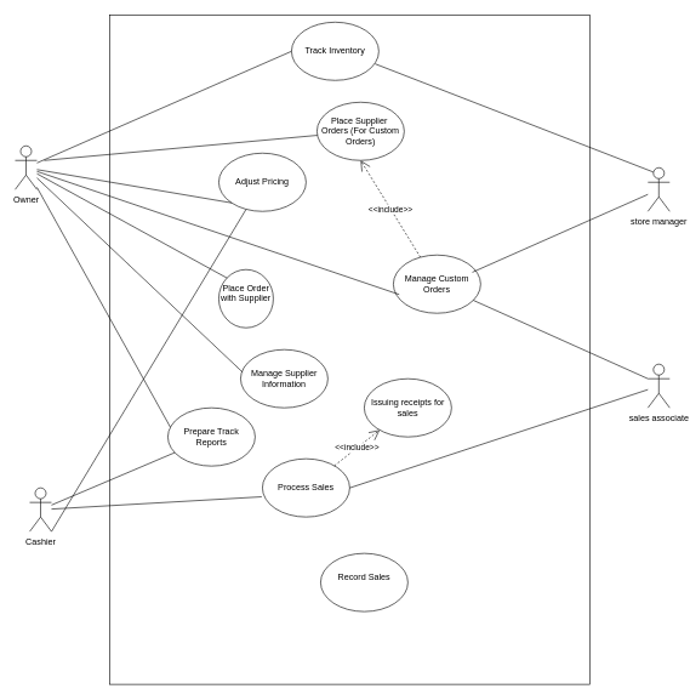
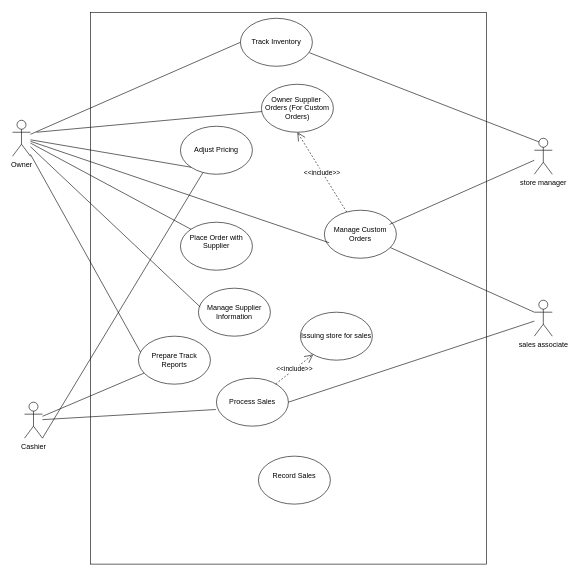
  <mxCell id="0" />
  <mxCell id="1" parent="0" />
  <mxCell id="2" value="" style="rounded=0;whiteSpace=wrap;html=1;" parent="1" vertex="1"><mxGeometry x="150" y="20" width="660" height="920" as="geometry" /></mxCell>
  <mxCell id="3" value="Owner" style="shape=umlActor;verticalLabelPosition=bottom;verticalAlign=top;html=1;outlineConnect=0;" parent="1" vertex="1"><mxGeometry x="20" width="30" height="60" as="geometry" y="200" /></mxCell>
  <mxCell id="4" value="Track Inventory" style="ellipse;whiteSpace=wrap;html=1;" parent="1" vertex="1"><mxGeometry x="400" y="30" width="120" height="80" as="geometry" /></mxCell>
- <mxCell id="5" value="&#10;Place Order with Supplier&#10;&#10;" style="ellipse;whiteSpace=wrap;html=1;" parent="1" vertex="1"><mxGeometry x="300" y="370" width="75" height="80" as="geometry" /></mxCell>
+ <mxCell id="5" value="&#10;Place Order with Supplier&#10;&#10;" style="ellipse;whiteSpace=wrap;html=1;" parent="1" vertex="1"><mxGeometry x="300" y="370" width="120" height="80" as="geometry" /></mxCell>
  <mxCell id="6" value="Manage Custom Orders" style="ellipse;whiteSpace=wrap;html=1;" parent="1" vertex="1"><mxGeometry x="540" y="350" width="120" height="80" as="geometry" /></mxCell>
- <mxCell id="7" value="&#10;Record Sales&#10;&#10;" style="ellipse;whiteSpace=wrap;html=1;" parent="1" vertex="1"><mxGeometry x="440" y="760" width="120" height="80" as="geometry" /></mxCell>
+ <mxCell id="7" value="&#10;Record Sales&#10;&#10;" style="ellipse;whiteSpace=wrap;html=1;" parent="1" vertex="1"><mxGeometry x="430" y="760" width="120" height="80" as="geometry" /></mxCell>
  <mxCell id="8" value="Process Sales" style="ellipse;whiteSpace=wrap;html=1;" parent="1" vertex="1"><mxGeometry x="360" y="630" width="120" height="80" as="geometry" /></mxCell>
  <mxCell id="9" value="Prepare Track Reports" style="ellipse;whiteSpace=wrap;html=1;" parent="1" vertex="1"><mxGeometry x="230" y="560" width="120" height="80" as="geometry" /></mxCell>
  <mxCell id="10" value="Adjust Pricing" style="ellipse;whiteSpace=wrap;html=1;" parent="1" vertex="1"><mxGeometry x="300" y="210" width="120" height="80" as="geometry" /></mxCell>
- <mxCell id="11" value="Place Supplier&amp;nbsp;&lt;div&gt;Orders&amp;nbsp;(For Custom Orders)&lt;/div&gt;" style="ellipse;whiteSpace=wrap;html=1;" parent="1" vertex="1"><mxGeometry x="435" y="140" width="120" height="80" as="geometry" /></mxCell>
- <mxCell id="12" value="Issuing receipts for sales" style="ellipse;whiteSpace=wrap;html=1;" parent="1" vertex="1"><mxGeometry x="500" y="520" width="120" height="80" as="geometry" /></mxCell>
+ <mxCell id="11" value="Owner Supplier&amp;nbsp;&lt;div&gt;Orders&amp;nbsp;(For Custom Orders)&lt;/div&gt;" style="ellipse;whiteSpace=wrap;html=1;" parent="1" vertex="1"><mxGeometry x="435" y="140" width="120" height="80" as="geometry" /></mxCell>
+ <mxCell id="12" value="Issuing store for sales" style="ellipse;whiteSpace=wrap;html=1;" parent="1" vertex="1"><mxGeometry x="500" y="520" width="120" height="80" as="geometry" /></mxCell>
  <mxCell id="13" value="Manage Supplier Information&lt;span style=&quot;color: rgba(0, 0, 0, 0); font-family: monospace; font-size: 0px; text-align: start; text-wrap: nowrap;&quot;&gt;%3CmxGraphModel%3E%3Croot%3E%3CmxCell%20id%3D%220%22%2F%3E%3CmxCell%20id%3D%221%22%20parent%3D%220%22%2F%3E%3CmxCell%20id%3D%222%22%20value%3D%22Employee%22%20style%3D%22shape%3DumlActor%3BverticalLabelPosition%3Dbottom%3BverticalAlign%3Dtop%3Bhtml%3D1%3BoutlineConnect%3D0%3B%22%20vertex%3D%221%22%20parent%3D%221%22%3E%3CmxGeometry%20x%3D%22780%22%20y%3D%22280%22%20width%3D%2230%22%20height%3D%2260%22%20as%3D%22geometry%22%2F%3E%3C%2FmxCell%3E%3C%2Froot%3E%3C%2FmxGraphModel%3E&lt;/span&gt;" style="ellipse;whiteSpace=wrap;html=1;" parent="1" vertex="1"><mxGeometry x="330" y="480" width="120" height="80" as="geometry" /></mxCell>
  <mxCell id="14" value="Cashier" style="shape=umlActor;verticalLabelPosition=bottom;verticalAlign=top;html=1;outlineConnect=0;" parent="1" vertex="1"><mxGeometry x="40" y="670" width="30" height="60" as="geometry" /></mxCell>
  <mxCell id="15" value="" style="endArrow=none;html=1;rounded=0;entryX=0.067;entryY=0.678;entryDx=0;entryDy=0;entryPerimeter=0;" parent="1" source="3" target="6" edge="1"><mxGeometry width="50" height="50" relative="1" as="geometry"><mxPoint x="390" y="400" as="sourcePoint" /><mxPoint x="440" y="350" as="targetPoint" /></mxGeometry></mxCell>
  <mxCell id="16" value="" style="endArrow=none;html=1;rounded=0;exitX=0;exitY=1;exitDx=0;exitDy=0;" parent="1" source="10" target="3" edge="1"><mxGeometry width="50" height="50" relative="1" as="geometry"><mxPoint x="390" y="400" as="sourcePoint" /><mxPoint x="440" y="350" as="targetPoint" /></mxGeometry></mxCell>
  <mxCell id="17" value="" style="endArrow=none;html=1;rounded=0;exitX=0;exitY=0;exitDx=0;exitDy=0;" parent="1" source="5" target="3" edge="1"><mxGeometry width="50" height="50" relative="1" as="geometry"><mxPoint x="390" y="400" as="sourcePoint" /><mxPoint x="440" y="350" as="targetPoint" /></mxGeometry></mxCell>
  <mxCell id="18" value="" style="endArrow=none;html=1;rounded=0;exitX=-0.008;exitY=0.653;exitDx=0;exitDy=0;exitPerimeter=0;" parent="1" source="8" target="14" edge="1"><mxGeometry width="50" height="50" relative="1" as="geometry"><mxPoint x="390" y="450" as="sourcePoint" /><mxPoint x="440" y="400" as="targetPoint" /></mxGeometry></mxCell>
  <mxCell id="19" value="" style="endArrow=none;html=1;rounded=0;entryX=0.025;entryY=0.391;entryDx=0;entryDy=0;entryPerimeter=0;" parent="1" source="3" target="13" edge="1"><mxGeometry width="50" height="50" relative="1" as="geometry"><mxPoint y="310" as="sourcePoint" x="70" /><mxPoint x="440" y="400" as="targetPoint" /></mxGeometry></mxCell>
  <mxCell id="20" value="" style="endArrow=none;html=1;rounded=0;" parent="1" source="14" target="9" edge="1"><mxGeometry width="50" height="50" relative="1" as="geometry"><mxPoint x="390" y="450" as="sourcePoint" /><mxPoint x="440" y="400" as="targetPoint" /></mxGeometry></mxCell>
  <mxCell id="21" value="" style="endArrow=none;html=1;rounded=0;exitX=1;exitY=1;exitDx=0;exitDy=0;exitPerimeter=0;" parent="1" source="14" target="10" edge="1"><mxGeometry width="50" height="50" relative="1" as="geometry"><mxPoint x="390" y="740" as="sourcePoint" /><mxPoint x="440" y="690" as="targetPoint" /></mxGeometry></mxCell>
  <mxCell id="22" value="" style="endArrow=none;html=1;rounded=0;entryX=0;entryY=0.5;entryDx=0;entryDy=0;" parent="1" source="3" target="4" edge="1"><mxGeometry width="50" height="50" relative="1" as="geometry"><mxPoint x="130" y="280" as="sourcePoint" /><mxPoint x="510" y="360" as="targetPoint" /></mxGeometry></mxCell>
  <mxCell id="23" value="&amp;lt;&amp;lt;include&amp;gt;&amp;gt;" style="endArrow=open;endSize=12;dashed=1;html=1;rounded=0;" parent="1" source="8" target="12" edge="1"><mxGeometry width="160" relative="1" as="geometry"><mxPoint x="410" y="620" as="sourcePoint" /><mxPoint x="570" y="620" as="targetPoint" /></mxGeometry></mxCell>
  <mxCell id="24" value="&amp;lt;&amp;lt;include&amp;gt;&amp;gt;" style="endArrow=open;endSize=12;dashed=1;html=1;rounded=0;entryX=0.5;entryY=1;entryDx=0;entryDy=0;" parent="1" source="6" target="11" edge="1"><mxGeometry width="160" relative="1" as="geometry"><mxPoint x="390" y="390" as="sourcePoint" /><mxPoint x="550" y="390" as="targetPoint" /></mxGeometry></mxCell>
  <mxCell id="25" value="sales associate" style="shape=umlActor;verticalLabelPosition=bottom;verticalAlign=top;html=1;outlineConnect=0;" parent="1" vertex="1"><mxGeometry x="890" y="500" width="30" height="60" as="geometry" /></mxCell>
  <mxCell id="26" value="store manager" style="shape=umlActor;verticalLabelPosition=bottom;verticalAlign=top;html=1;outlineConnect=0;" parent="1" vertex="1"><mxGeometry x="890" y="230" width="30" height="60" as="geometry" /></mxCell>
  <mxCell id="27" value="" style="endArrow=none;html=1;rounded=0;entryX=0.027;entryY=0.329;entryDx=0;entryDy=0;entryPerimeter=0;" parent="1" source="3" target="9" edge="1"><mxGeometry width="50" height="50" relative="1" as="geometry"><mxPoint x="60" y="354.5" as="sourcePoint" /><mxPoint x="223" y="505.5" as="targetPoint" /></mxGeometry></mxCell>
  <mxCell id="28" value="" style="endArrow=none;html=1;rounded=0;entryX=0;entryY=0.333;entryDx=0;entryDy=0;entryPerimeter=0;" parent="1" source="6" target="25" edge="1"><mxGeometry width="50" height="50" relative="1" as="geometry"><mxPoint x="90" y="330" as="sourcePoint" /><mxPoint x="253" y="481" as="targetPoint" /></mxGeometry></mxCell>
  <mxCell id="29" value="" style="endArrow=none;html=1;rounded=0;exitX=1;exitY=0.5;exitDx=0;exitDy=0;" parent="1" source="8" target="25" edge="1"><mxGeometry width="50" height="50" relative="1" as="geometry"><mxPoint x="560" y="580" as="sourcePoint" /><mxPoint x="723" y="731" as="targetPoint" /></mxGeometry></mxCell>
  <mxCell id="30" value="" style="endArrow=none;html=1;rounded=0;exitX=0.905;exitY=0.296;exitDx=0;exitDy=0;exitPerimeter=0;" parent="1" source="6" target="26" edge="1"><mxGeometry width="50" height="50" relative="1" as="geometry"><mxPoint x="570" y="189" as="sourcePoint" /><mxPoint x="733" y="340" as="targetPoint" /></mxGeometry></mxCell>
  <mxCell id="31" value="" style="endArrow=none;html=1;rounded=0;entryX=0.25;entryY=0.1;entryDx=0;entryDy=0;entryPerimeter=0;exitX=0.957;exitY=0.716;exitDx=0;exitDy=0;exitPerimeter=0;" parent="1" source="4" target="26" edge="1"><mxGeometry width="50" height="50" relative="1" as="geometry"><mxPoint x="550" y="100" as="sourcePoint" /><mxPoint x="713" y="251" as="targetPoint" /></mxGeometry></mxCell>
  <mxCell id="32" value="" style="endArrow=none;html=1;rounded=0;" parent="1" target="11" edge="1"><mxGeometry width="50" height="50" relative="1" as="geometry"><mxPoint x="60" y="220" as="sourcePoint" /><mxPoint x="410" y="80" as="targetPoint" /></mxGeometry></mxCell>
